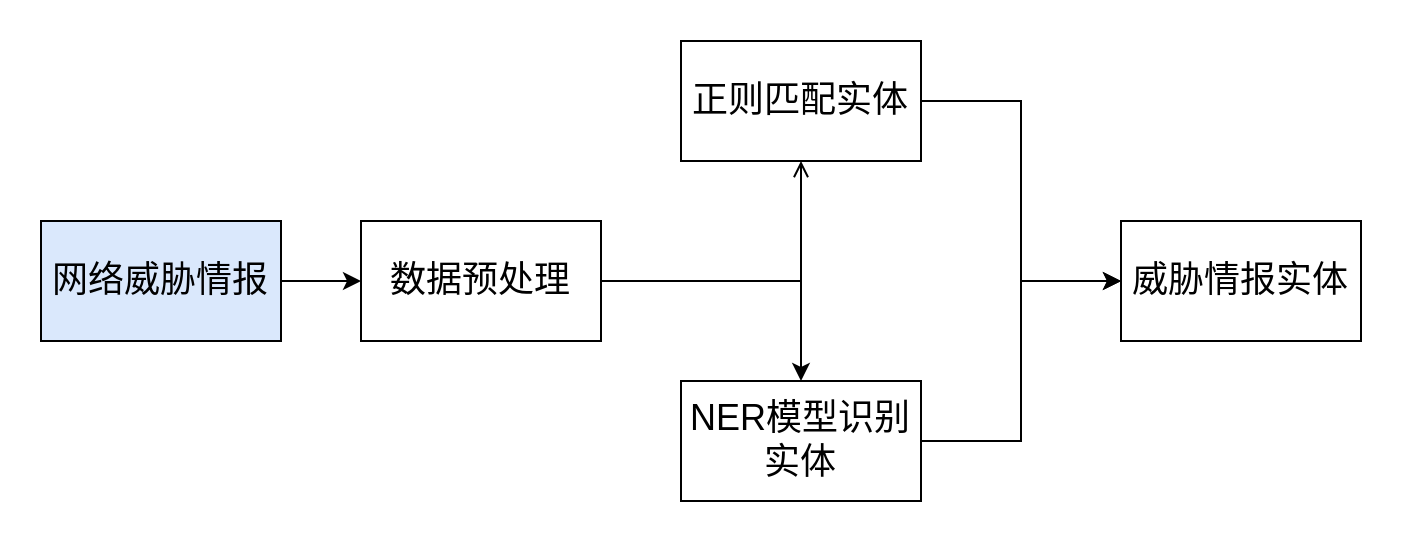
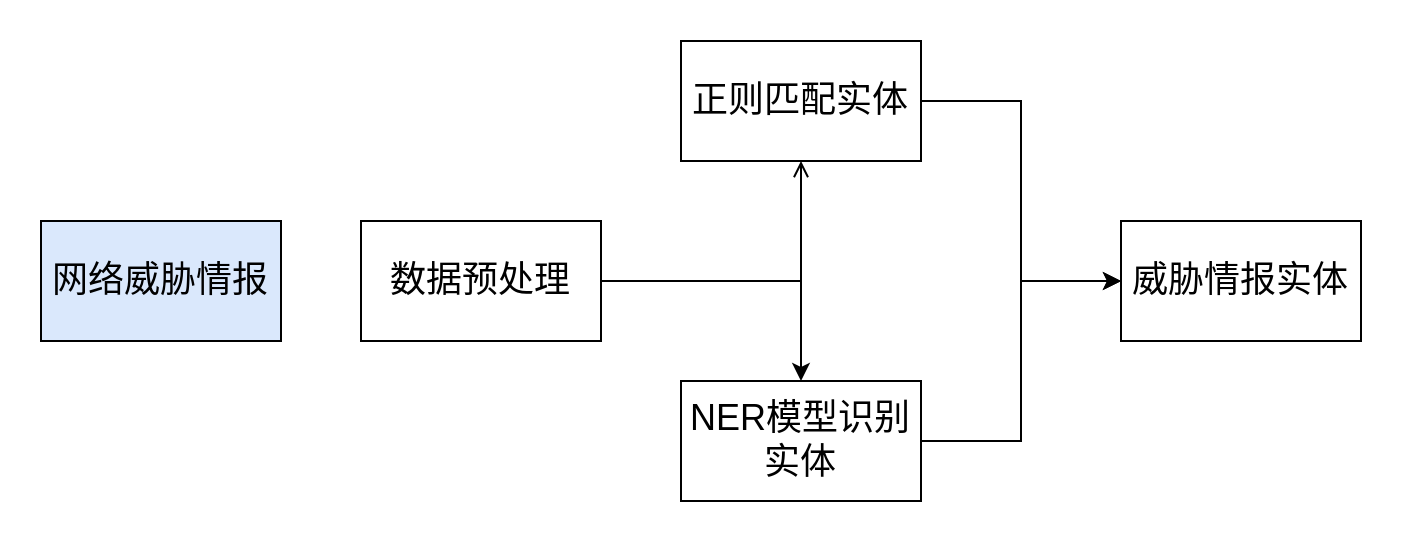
  <mxCell id="0" />
  <mxCell id="1" parent="0" />
- <mxCell id="2" style="edgeStyle=orthogonalEdgeStyle;rounded=0;orthogonalLoop=1;jettySize=auto;html=1;exitX=1;exitY=0.5;exitDx=0;exitDy=0;fontSize=18;" edge="1" parent="1" source="3" target="6"><mxGeometry relative="1" as="geometry" /></mxCell>
  <mxCell id="3" value="网络威胁情报" style="rounded=0;whiteSpace=wrap;html=1;fontSize=18;fillColor=#dae8fc;" vertex="1" parent="1"><mxGeometry x="20" y="110" width="120" height="60" as="geometry" /></mxCell>
  <mxCell id="4" value="" style="edgeStyle=orthogonalEdgeStyle;rounded=0;orthogonalLoop=1;jettySize=auto;html=1;fontSize=18;endArrow=open;" edge="1" parent="1" source="6" target="8"><mxGeometry relative="1" as="geometry" /></mxCell>
  <mxCell id="5" style="edgeStyle=orthogonalEdgeStyle;rounded=0;orthogonalLoop=1;jettySize=auto;html=1;exitX=1;exitY=0.5;exitDx=0;exitDy=0;fontSize=18;" edge="1" parent="1" source="6" target="10"><mxGeometry relative="1" as="geometry" /></mxCell>
  <mxCell id="6" value="数据预处理" style="rounded=0;whiteSpace=wrap;html=1;fontSize=18;" vertex="1" parent="1"><mxGeometry x="180" y="110" width="120" height="60" as="geometry" /></mxCell>
  <mxCell id="7" style="edgeStyle=orthogonalEdgeStyle;rounded=0;orthogonalLoop=1;jettySize=auto;html=1;exitX=1;exitY=0.5;exitDx=0;exitDy=0;entryX=0;entryY=0.5;entryDx=0;entryDy=0;fontSize=18;" edge="1" parent="1" source="8" target="11"><mxGeometry relative="1" as="geometry" /></mxCell>
  <mxCell id="8" value="正则匹配实体" style="whiteSpace=wrap;html=1;rounded=0;fontSize=18;" vertex="1" parent="1"><mxGeometry x="340" y="20" width="120" height="60" as="geometry" /></mxCell>
  <mxCell id="9" style="edgeStyle=orthogonalEdgeStyle;rounded=0;orthogonalLoop=1;jettySize=auto;html=1;exitX=1;exitY=0.5;exitDx=0;exitDy=0;entryX=0;entryY=0.5;entryDx=0;entryDy=0;fontSize=18;" edge="1" parent="1" source="10" target="11"><mxGeometry relative="1" as="geometry" /></mxCell>
  <mxCell id="10" value="NER模型识别实体" style="whiteSpace=wrap;html=1;rounded=0;fontSize=18;" vertex="1" parent="1"><mxGeometry x="340" y="190" width="120" height="60" as="geometry" /></mxCell>
  <mxCell id="11" value="威胁情报实体" style="rounded=0;whiteSpace=wrap;html=1;fontSize=18;" vertex="1" parent="1"><mxGeometry x="560" y="110" width="120" height="60" as="geometry" /></mxCell>
